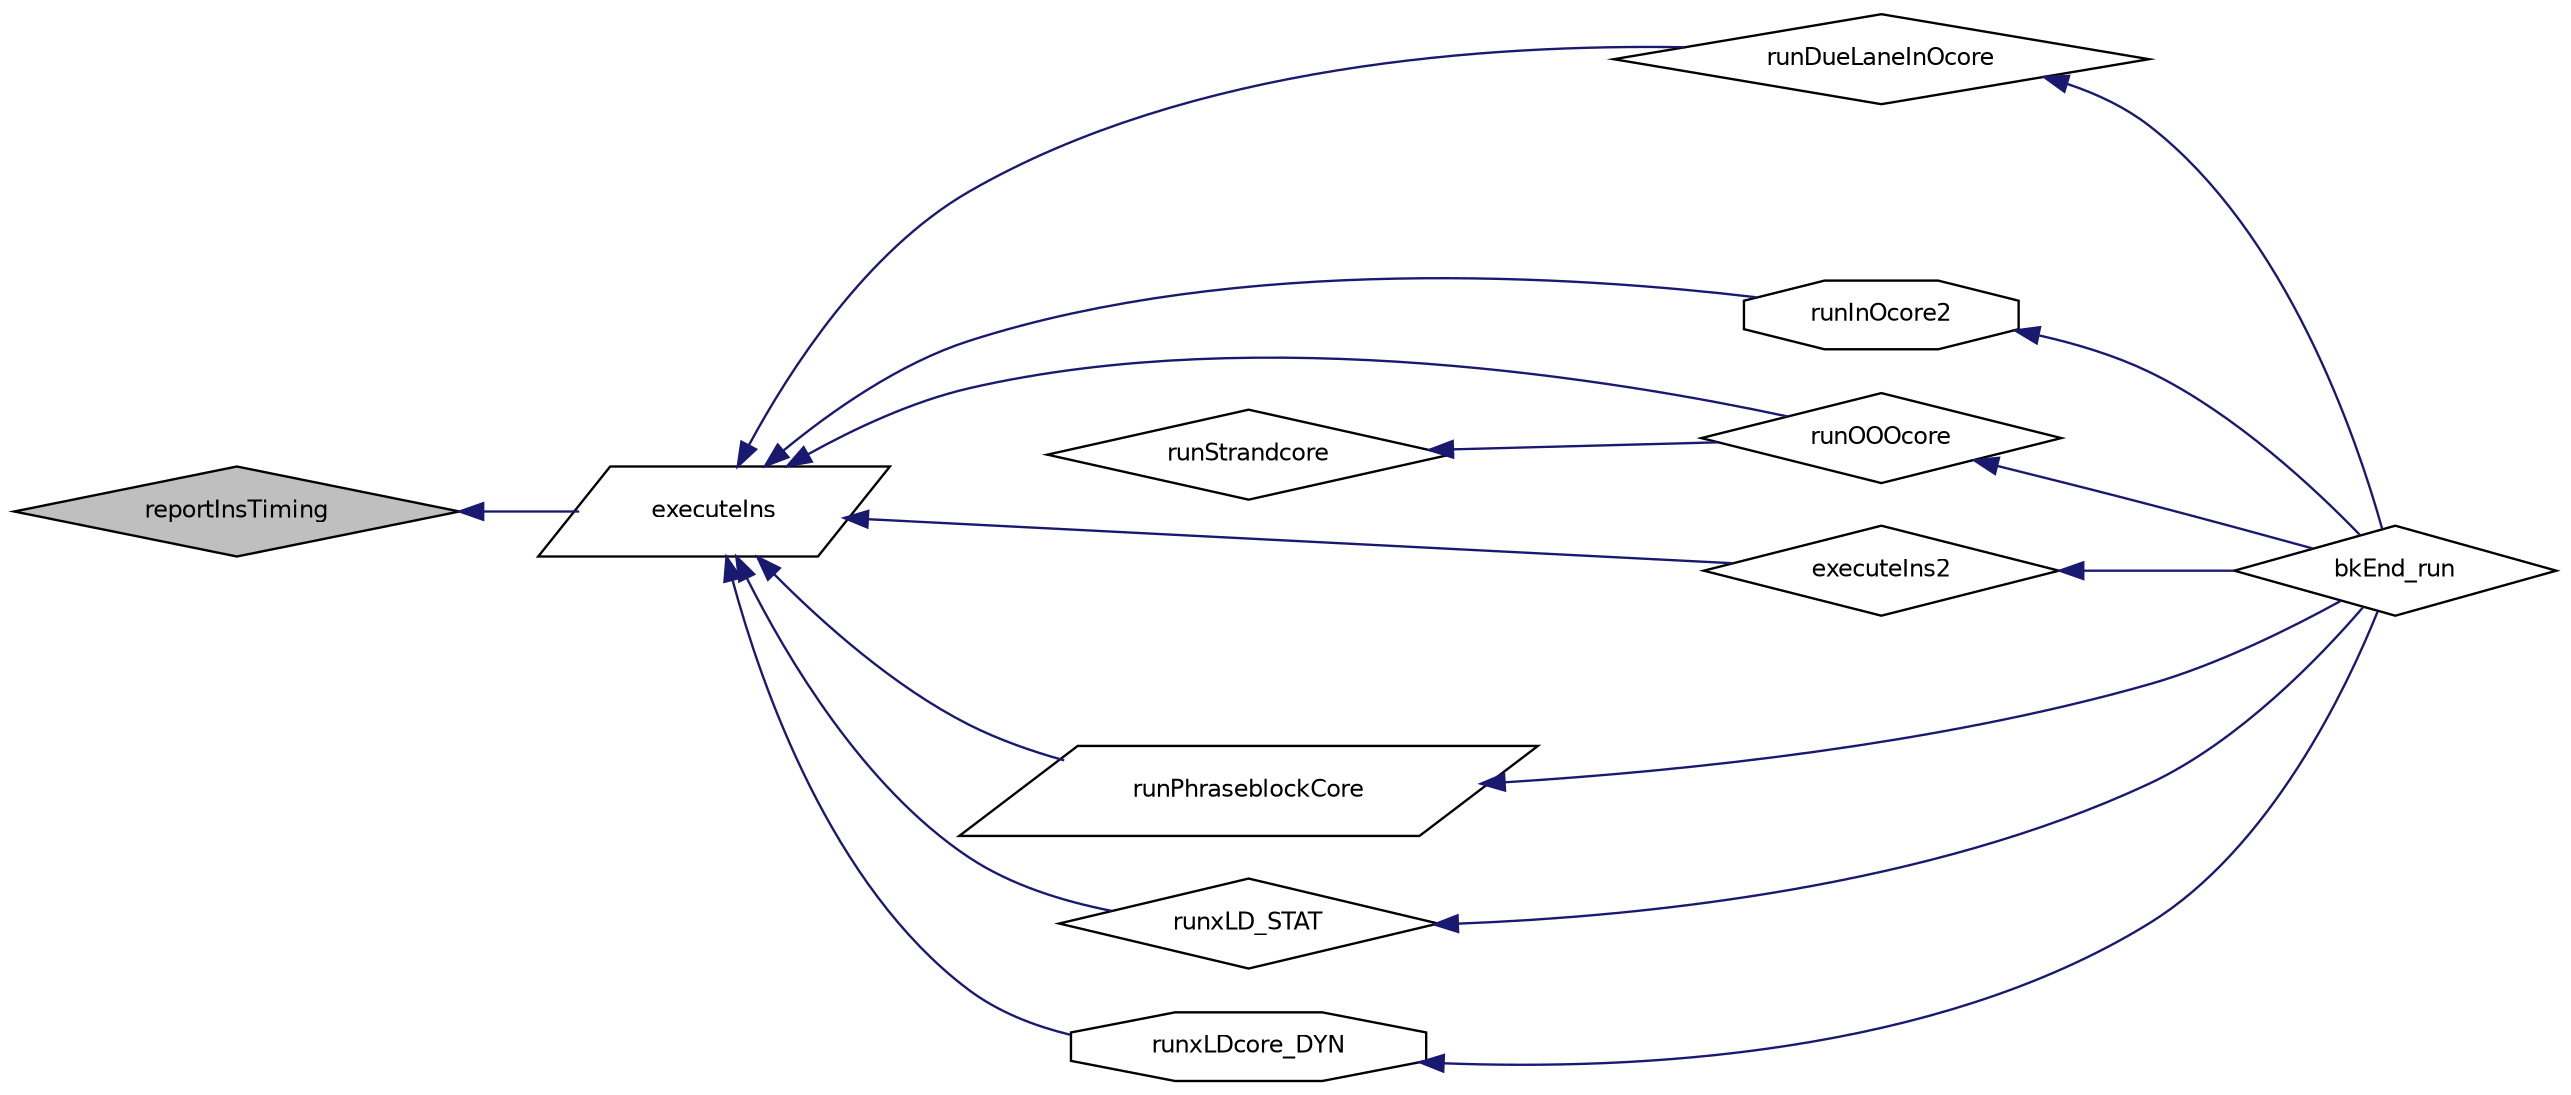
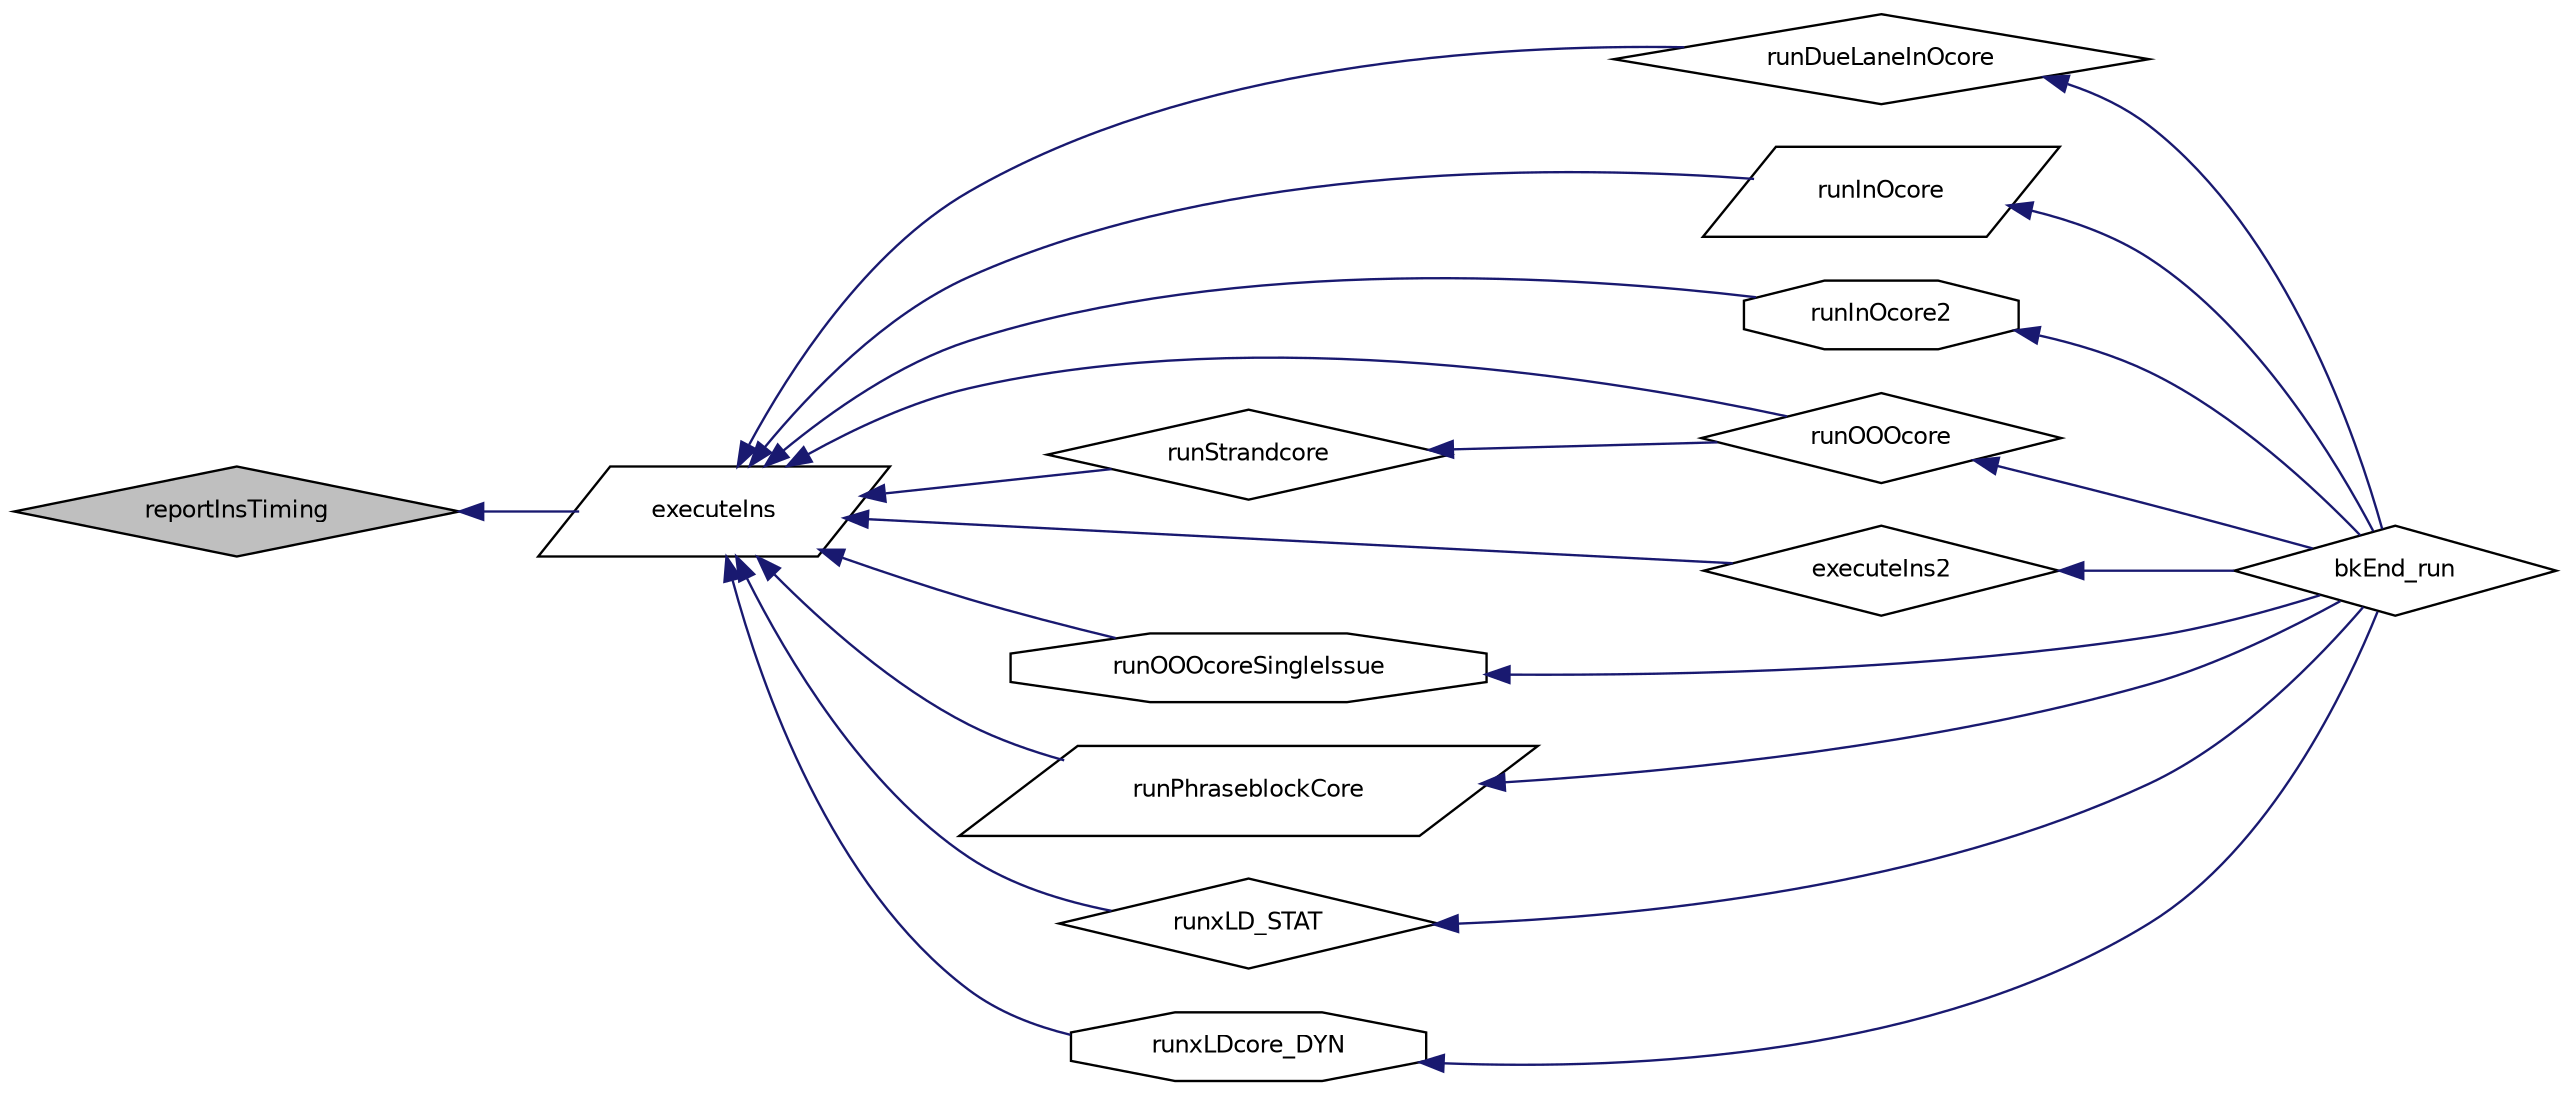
  digraph {
    rankdir=LR
    node [color=black fillcolor=white fontname=Helvetica fontsize=10 shape=diamond style=filled]
    edge [color=midnightblue dir=back fontname=Helvetica fontsize=10 labelfontname=Helvetica labelfontsize=10 style=solid]
    n1 [fillcolor=grey75 fontcolor=black height=0.2 label=reportInsTiming width=0.4]
    n2 [height=0.2 label=executeIns shape=parallelogram width=0.4]
    n3 [height=0.2 label=runDueLaneInOcore width=0.4]
+   n4 [height=0.2 label=runInOcore shape=parallelogram width=0.4]
    n5 [height=0.2 label=runInOcore2 shape=octagon width=0.4]
    n6 [height=0.2 label=runOOOcore width=0.4]
    n7 [height=0.2 label=executeIns2 width=0.4]
+   n8 [height=0.2 label=runOOOcoreSingleIssue shape=octagon width=0.4]
    n9 [height=0.2 label=runPhraseblockCore shape=parallelogram width=0.4]
    n10 [height=0.2 label=runStrandcore width=0.4]
    n11 [height=0.2 label=runxLD_STAT width=0.4]
    n12 [height=0.2 label=runxLDcore_DYN shape=octagon width=0.4]
    n13 [height=0.2 label=bkEnd_run width=0.4]
    n1 -> n2
    n2 -> n3
+   n2 -> n4
    n2 -> n5
    n2 -> n6
    n2 -> n7
+   n2 -> n8
    n2 -> n9
+   n2 -> n10
    n2 -> n11
    n2 -> n12
    n3 -> n13
+   n4 -> n13
    n5 -> n13
    n6 -> n13
    n7 -> n13
+   n8 -> n13
    n9 -> n13
    n10 -> n6
    n11 -> n13
    n12 -> n13
  }
